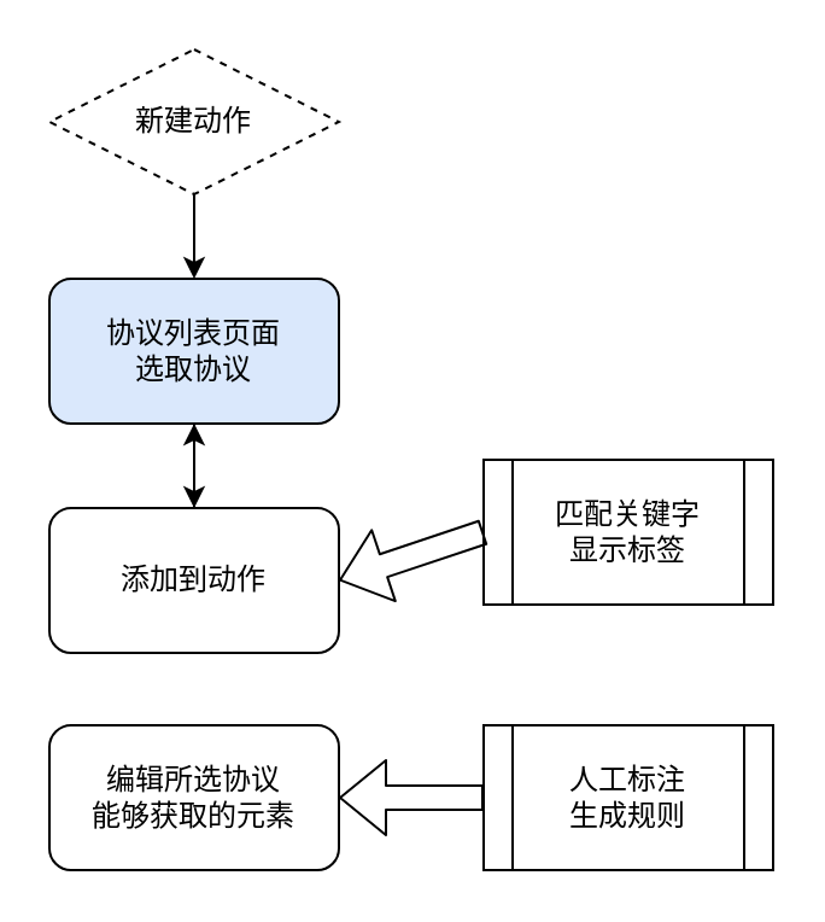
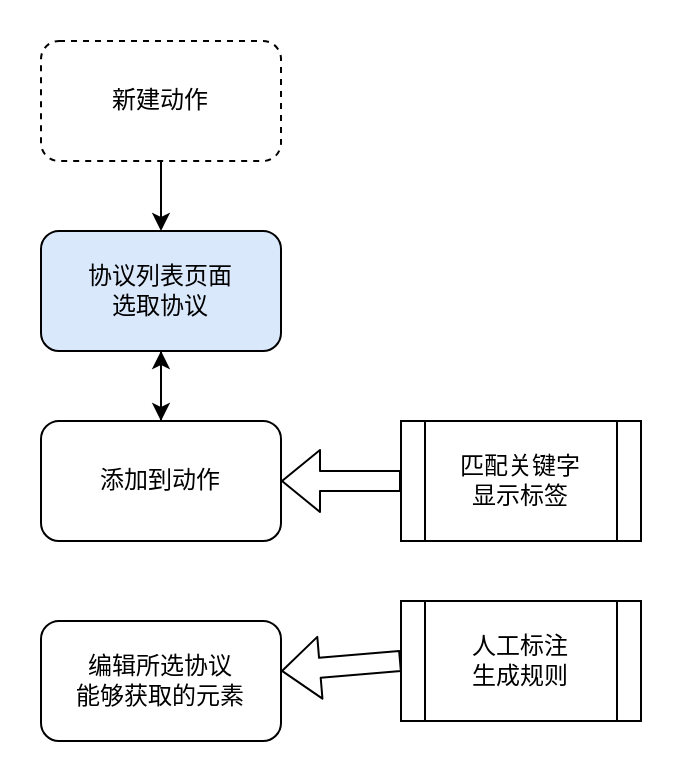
  <mxCell id="0" />
  <mxCell id="1" parent="0" />
- <mxCell id="2" value="新建动作" style="rhombus;whiteSpace=wrap;html=1;dashed=1;" vertex="1" parent="1"><mxGeometry x="20" y="20" width="120" height="60" as="geometry" /></mxCell>
+ <mxCell id="2" value="新建动作" style="rounded=1;whiteSpace=wrap;html=1;dashed=1;" vertex="1" parent="1"><mxGeometry x="20" y="20" width="120" height="60" as="geometry" /></mxCell>
  <mxCell id="3" value="协议列表页面&lt;br&gt;选取协议" style="rounded=1;whiteSpace=wrap;html=1;fillColor=#dae8fc;" vertex="1" parent="1"><mxGeometry x="20" y="115" width="120" height="60" as="geometry" /></mxCell>
  <mxCell id="4" value="添加到动作" style="rounded=1;whiteSpace=wrap;html=1;" vertex="1" parent="1"><mxGeometry x="20" y="210" width="120" height="60" as="geometry" /></mxCell>
- <mxCell id="5" value="编辑所选协议&lt;br&gt;能够获取的元素" style="rounded=1;whiteSpace=wrap;html=1;" vertex="1" parent="1"><mxGeometry x="20" y="300" width="120" height="60" as="geometry" /></mxCell>
+ <mxCell id="5" value="编辑所选协议&lt;br&gt;能够获取的元素" style="rounded=1;whiteSpace=wrap;html=1;" vertex="1" parent="1"><mxGeometry x="20" y="310" width="120" height="60" as="geometry" /></mxCell>
  <mxCell id="6" value="人工标注&lt;br&gt;生成规则" style="shape=process;whiteSpace=wrap;html=1;backgroundOutline=1;" vertex="1" parent="1"><mxGeometry x="200" y="300" width="120" height="60" as="geometry" /></mxCell>
  <mxCell id="7" value="" style="shape=flexArrow;endArrow=classic;html=1;exitX=0;exitY=0.5;exitDx=0;exitDy=0;" edge="1" parent="1" source="6" target="5"><mxGeometry width="50" height="50" relative="1" as="geometry"><mxPoint x="20" y="430" as="sourcePoint" /><mxPoint x="70" y="380" as="targetPoint" /></mxGeometry></mxCell>
  <mxCell id="8" value="" style="endArrow=classic;html=1;exitX=0.5;exitY=1;exitDx=0;exitDy=0;entryX=0.5;entryY=0;entryDx=0;entryDy=0;" edge="1" parent="1" source="2" target="3"><mxGeometry width="50" height="50" relative="1" as="geometry"><mxPoint x="70" y="130" as="sourcePoint" /><mxPoint x="120" y="80" as="targetPoint" /></mxGeometry></mxCell>
  <mxCell id="9" value="" style="endArrow=classic;html=1;exitX=0.5;exitY=1;exitDx=0;exitDy=0;" edge="1" parent="1" source="3"><mxGeometry width="50" height="50" relative="1" as="geometry"><mxPoint x="20" y="430" as="sourcePoint" /><mxPoint x="80" y="210" as="targetPoint" /></mxGeometry></mxCell>
  <mxCell id="10" value="" style="endArrow=classic;html=1;" edge="1" parent="1" source="4" target="3"><mxGeometry width="50" height="50" relative="1" as="geometry"><mxPoint x="80" y="290" as="sourcePoint" /><mxPoint x="70" y="380" as="targetPoint" /></mxGeometry></mxCell>
- <mxCell id="11" value="匹配关键字&lt;br&gt;显示标签" style="shape=process;whiteSpace=wrap;html=1;backgroundOutline=1;" vertex="1" parent="1"><mxGeometry x="200" y="190" width="120" height="60" as="geometry" /></mxCell>
+ <mxCell id="11" value="匹配关键字&lt;br&gt;显示标签" style="shape=process;whiteSpace=wrap;html=1;backgroundOutline=1;" vertex="1" parent="1"><mxGeometry x="200" y="210" width="120" height="60" as="geometry" /></mxCell>
  <mxCell id="12" value="" style="shape=flexArrow;endArrow=classic;html=1;exitX=0;exitY=0.5;exitDx=0;exitDy=0;entryX=1;entryY=0.5;entryDx=0;entryDy=0;" edge="1" parent="1" source="11" target="4"><mxGeometry width="50" height="50" relative="1" as="geometry"><mxPoint x="20" y="430" as="sourcePoint" /><mxPoint x="70" y="380" as="targetPoint" /></mxGeometry></mxCell>
